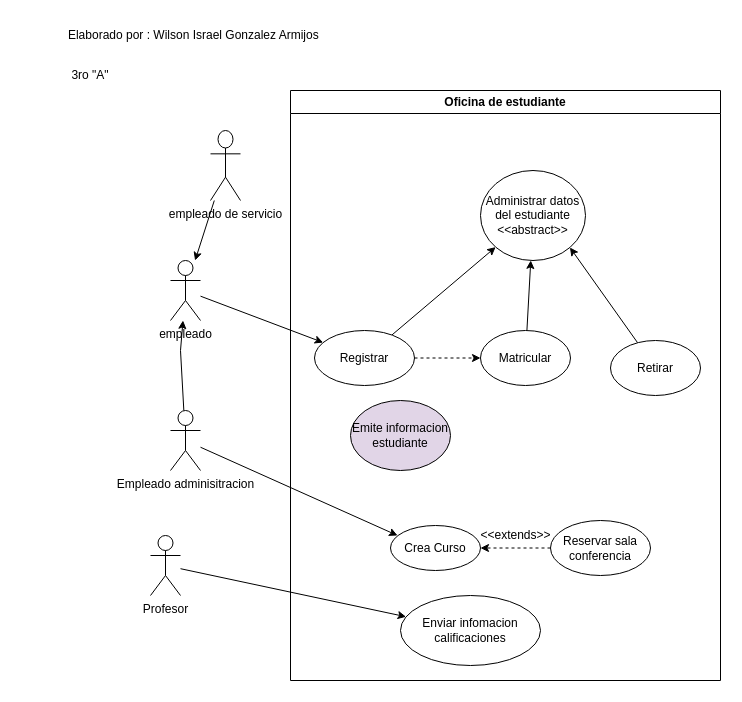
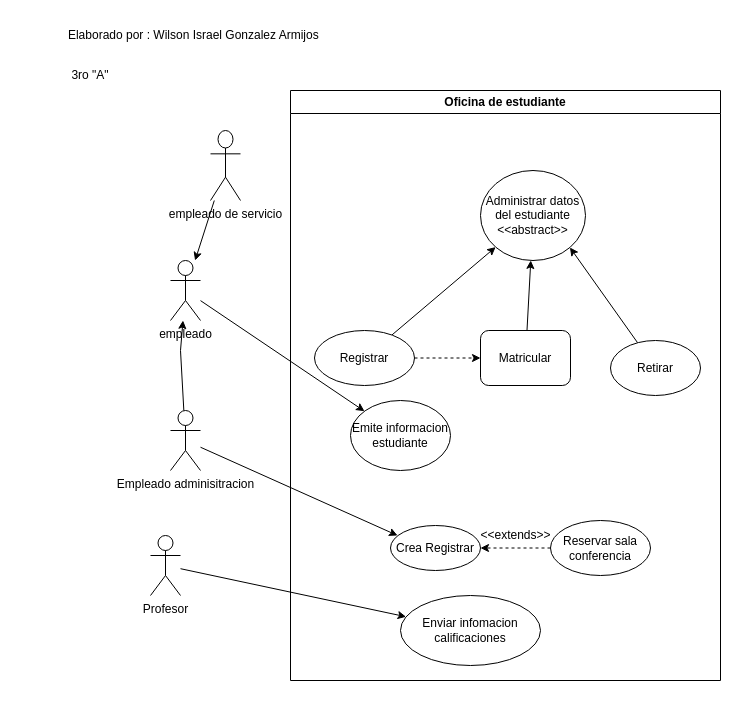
  <mxCell id="0" />
  <mxCell id="1" parent="0" />
  <mxCell id="2" value="Oficina de estudiante" style="swimlane;whiteSpace=wrap;html=1;" vertex="1" parent="1"><mxGeometry x="290" y="90" width="430" height="590" as="geometry" /></mxCell>
  <mxCell id="3" value="Administrar datos del estudiante &amp;lt;&amp;lt;abstract&amp;gt;&amp;gt;" style="ellipse;whiteSpace=wrap;html=1;" vertex="1" parent="2"><mxGeometry x="190" y="80" width="105" height="90" as="geometry" /></mxCell>
  <mxCell id="4" style="edgeStyle=orthogonalEdgeStyle;rounded=0;orthogonalLoop=1;jettySize=auto;html=1;dashed=1;" edge="1" parent="2" source="6" target="8"><mxGeometry relative="1" as="geometry" /></mxCell>
  <mxCell id="5" style="edgeStyle=none;rounded=0;orthogonalLoop=1;jettySize=auto;html=1;" edge="1" parent="2" source="6" target="3"><mxGeometry relative="1" as="geometry" /></mxCell>
  <mxCell id="6" value="Registrar" style="ellipse;whiteSpace=wrap;html=1;" vertex="1" parent="2"><mxGeometry x="24" y="240" width="100" height="55" as="geometry" /></mxCell>
  <mxCell id="7" style="edgeStyle=none;rounded=0;orthogonalLoop=1;jettySize=auto;html=1;" edge="1" parent="2" source="8" target="3"><mxGeometry relative="1" as="geometry" /></mxCell>
- <mxCell id="8" value="Matricular" style="ellipse;whiteSpace=wrap;html=1;" vertex="1" parent="2"><mxGeometry x="190" y="240" width="90" height="55" as="geometry" /></mxCell>
+ <mxCell id="8" value="Matricular" style="whiteSpace=wrap;html=1;rounded=1;" vertex="1" parent="2"><mxGeometry x="190" y="240" width="90" height="55" as="geometry" /></mxCell>
  <mxCell id="9" style="rounded=0;orthogonalLoop=1;jettySize=auto;html=1;entryX=1;entryY=1;entryDx=0;entryDy=0;" edge="1" parent="2" source="10" target="3"><mxGeometry relative="1" as="geometry" /></mxCell>
  <mxCell id="10" value="Retirar" style="ellipse;whiteSpace=wrap;html=1;" vertex="1" parent="2"><mxGeometry x="320" y="250" width="90" height="55" as="geometry" /></mxCell>
- <mxCell id="11" value="Emite informacion estudiante" style="ellipse;whiteSpace=wrap;html=1;fillColor=#e1d5e7;" vertex="1" parent="2"><mxGeometry x="60" y="310" width="100" height="70" as="geometry" /></mxCell>
- <mxCell id="12" value="Crea Curso" style="ellipse;whiteSpace=wrap;html=1;" vertex="1" parent="2"><mxGeometry x="100" y="435" width="90" height="45" as="geometry" /></mxCell>
+ <mxCell id="11" value="Emite informacion estudiante" style="ellipse;whiteSpace=wrap;html=1;" vertex="1" parent="2"><mxGeometry x="60" y="310" width="100" height="70" as="geometry" /></mxCell>
+ <mxCell id="12" value="Crea Registrar" style="ellipse;whiteSpace=wrap;html=1;" vertex="1" parent="2"><mxGeometry x="100" y="435" width="90" height="45" as="geometry" /></mxCell>
  <mxCell id="13" style="edgeStyle=none;rounded=0;orthogonalLoop=1;jettySize=auto;html=1;dashed=1;" edge="1" parent="2" source="14" target="12"><mxGeometry relative="1" as="geometry" /></mxCell>
  <mxCell id="14" value="Reservar sala conferencia" style="ellipse;whiteSpace=wrap;html=1;" vertex="1" parent="2"><mxGeometry x="260" y="430" width="100" height="55" as="geometry" /></mxCell>
  <mxCell id="15" value="&amp;lt;&amp;lt;extends&amp;gt;&amp;gt;" style="text;html=1;align=center;verticalAlign=middle;resizable=0;points=[];autosize=1;strokeColor=none;fillColor=none;" vertex="1" parent="2"><mxGeometry x="180" y="430" width="90" height="30" as="geometry" /></mxCell>
  <mxCell id="16" value="Enviar infomacion calificaciones" style="ellipse;whiteSpace=wrap;html=1;" vertex="1" parent="2"><mxGeometry x="110" y="505" width="140" height="70" as="geometry" /></mxCell>
- <mxCell id="17" style="edgeStyle=none;rounded=0;orthogonalLoop=1;jettySize=auto;html=1;" edge="1" parent="1" source="18" target="6"><mxGeometry relative="1" as="geometry" /></mxCell>
+ <mxCell id="17" style="edgeStyle=none;rounded=0;orthogonalLoop=1;jettySize=auto;html=1;" edge="1" parent="1" source="18" target="11"><mxGeometry relative="1" as="geometry" /></mxCell>
  <mxCell id="18" value="empleado" style="shape=umlActor;verticalLabelPosition=bottom;verticalAlign=top;html=1;outlineConnect=0;" vertex="1" parent="1"><mxGeometry x="170" y="260" width="30" height="60" as="geometry" /></mxCell>
  <mxCell id="19" style="edgeStyle=none;rounded=0;orthogonalLoop=1;jettySize=auto;html=1;" edge="1" parent="1" source="20" target="18"><mxGeometry relative="1" as="geometry" /></mxCell>
  <mxCell id="20" value="empleado de servicio" style="shape=umlActor;verticalLabelPosition=bottom;verticalAlign=top;html=1;outlineConnect=0;" vertex="1" parent="1"><mxGeometry x="210" y="130" width="30" height="70" as="geometry" /></mxCell>
  <mxCell id="21" style="edgeStyle=none;rounded=0;orthogonalLoop=1;jettySize=auto;html=1;" edge="1" parent="1" source="23" target="18"><mxGeometry relative="1" as="geometry"><Array as="points"><mxPoint x="180" y="350" /></Array></mxGeometry></mxCell>
  <mxCell id="22" style="edgeStyle=none;rounded=0;orthogonalLoop=1;jettySize=auto;html=1;entryX=0.078;entryY=0.222;entryDx=0;entryDy=0;entryPerimeter=0;" edge="1" parent="1" source="23" target="12"><mxGeometry relative="1" as="geometry" /></mxCell>
  <mxCell id="23" value="Empleado adminisitracion" style="shape=umlActor;verticalLabelPosition=bottom;verticalAlign=top;html=1;outlineConnect=0;" vertex="1" parent="1"><mxGeometry x="170" y="410" width="30" height="60" as="geometry" /></mxCell>
  <mxCell id="24" style="edgeStyle=none;rounded=0;orthogonalLoop=1;jettySize=auto;html=1;" edge="1" parent="1" source="25" target="16"><mxGeometry relative="1" as="geometry" /></mxCell>
  <mxCell id="25" value="Profesor" style="shape=umlActor;verticalLabelPosition=bottom;verticalAlign=top;html=1;outlineConnect=0;" vertex="1" parent="1"><mxGeometry x="150" y="535" width="30" height="60" as="geometry" /></mxCell>
  <mxCell id="26" value="Elaborado por : Wilson Israel Gonzalez Armijos&amp;nbsp;" style="text;html=1;strokeColor=none;fillColor=none;align=center;verticalAlign=middle;whiteSpace=wrap;rounded=0;" vertex="1" parent="1"><mxGeometry x="20" y="20" width="350" height="30" as="geometry" /></mxCell>
  <mxCell id="27" value="3ro &quot;A&quot;" style="text;html=1;strokeColor=none;fillColor=none;align=center;verticalAlign=middle;whiteSpace=wrap;rounded=0;" vertex="1" parent="1"><mxGeometry x="60" y="60" width="60" height="30" as="geometry" /></mxCell>
